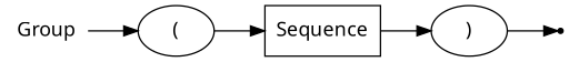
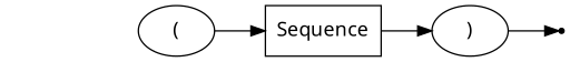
  digraph {
    rankdir=LR
    fontname="Noto Sans"
    node [shape=oval fontname="Noto Sans"]
    edge [fontname="Noto Sans"]
-   n1 [label=Group shape=plaintext]
    n2 [label="("]
    end [shape=point]
    n4 [label=Sequence shape=box]
    n5 [label=")"]
-   n1 -> n2
    n2 -> n4
    n4 -> n5
    n5 -> end
  }
